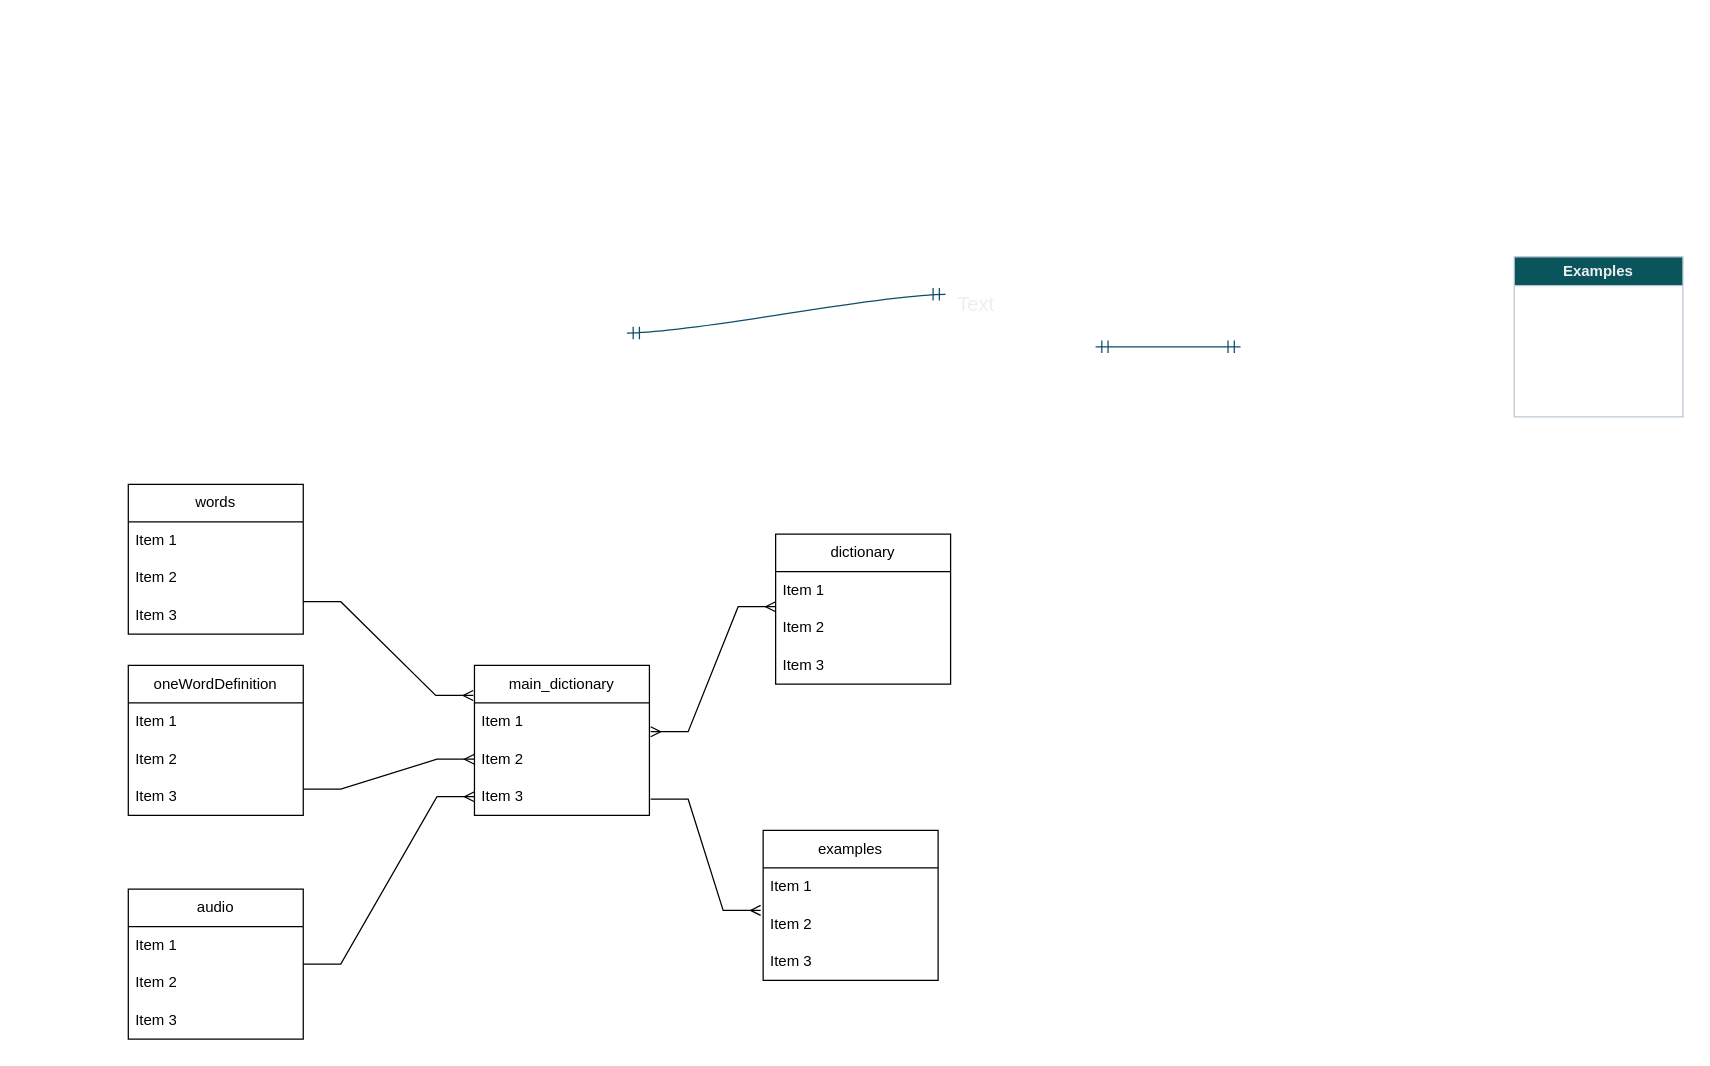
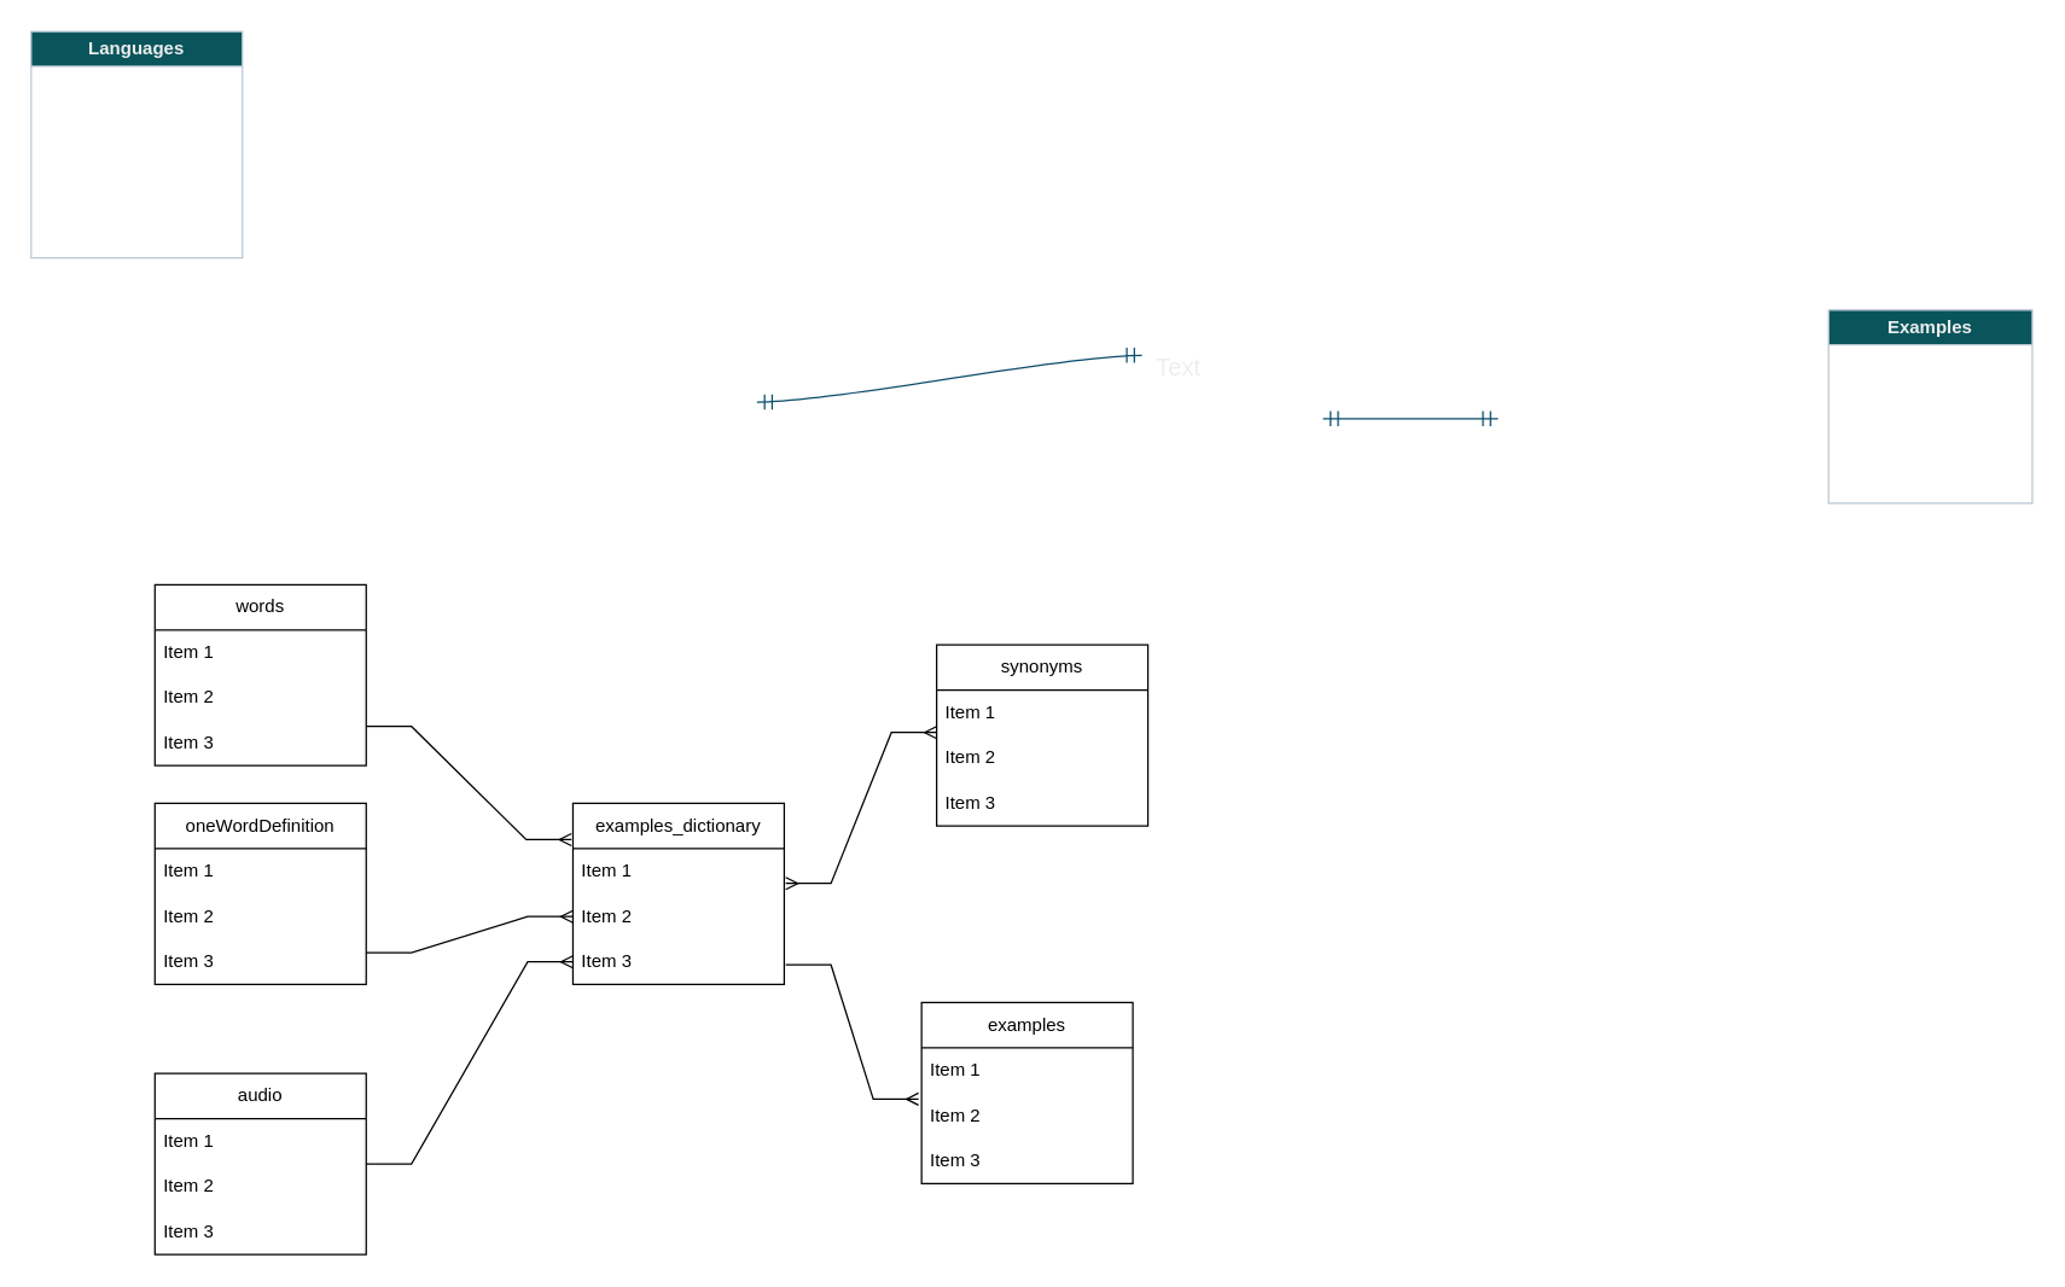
  <mxCell id="0" />
  <mxCell id="1" parent="0" />
+ <mxCell id="2" value="Languages" style="swimlane;whiteSpace=wrap;html=1;startSize=23;labelBackgroundColor=none;fillColor=#09555B;strokeColor=#BAC8D3;fontColor=#EEEEEE;" parent="1" vertex="1"><mxGeometry x="20" y="20.5" width="140" height="150" as="geometry" /></mxCell>
  <mxCell id="3" value="Examples" style="swimlane;whiteSpace=wrap;html=1;labelBackgroundColor=none;fillColor=#09555B;strokeColor=#BAC8D3;fontColor=#EEEEEE;" parent="1" vertex="1"><mxGeometry x="1211" y="205" width="135" height="128" as="geometry" /></mxCell>
  <mxCell id="4" value="" style="edgeStyle=entityRelationEdgeStyle;fontSize=12;html=1;endArrow=ERmandOne;startArrow=ERmandOne;rounded=0;strokeColor=#0B4D6A;startSize=8;endSize=8;curved=1;" parent="1" edge="1"><mxGeometry width="100" height="100" relative="1" as="geometry"><mxPoint x="501" y="266" as="sourcePoint" /><mxPoint x="756" y="235" as="targetPoint" /></mxGeometry></mxCell>
  <mxCell id="5" value="" style="edgeStyle=entityRelationEdgeStyle;fontSize=12;html=1;endArrow=ERmandOne;startArrow=ERmandOne;rounded=0;strokeColor=#0B4D6A;startSize=8;endSize=8;curved=1;" parent="1" edge="1"><mxGeometry width="100" height="100" relative="1" as="geometry"><mxPoint x="876" y="277" as="sourcePoint" /><mxPoint x="992" y="277" as="targetPoint" /></mxGeometry></mxCell>
  <mxCell id="6" value="Text" style="text;html=1;align=center;verticalAlign=middle;resizable=0;points=[];autosize=1;strokeColor=none;fillColor=none;fontSize=16;fontColor=#EEEEEE;" parent="1" vertex="1"><mxGeometry x="756.5" y="227.5" width="47" height="31" as="geometry" /></mxCell>
- <mxCell id="7" value="main_dictionary" style="swimlane;fontStyle=0;childLayout=stackLayout;horizontal=1;startSize=30;horizontalStack=0;resizeParent=1;resizeParentMax=0;resizeLast=0;collapsible=1;marginBottom=0;whiteSpace=wrap;html=1;" vertex="1" parent="1"><mxGeometry x="379" y="532" width="140" height="120" as="geometry" /></mxCell>
+ <mxCell id="7" value="examples_dictionary" style="swimlane;fontStyle=0;childLayout=stackLayout;horizontal=1;startSize=30;horizontalStack=0;resizeParent=1;resizeParentMax=0;resizeLast=0;collapsible=1;marginBottom=0;whiteSpace=wrap;html=1;" vertex="1" parent="1"><mxGeometry x="379" y="532" width="140" height="120" as="geometry" /></mxCell>
  <mxCell id="8" value="Item 1" style="text;strokeColor=none;fillColor=none;align=left;verticalAlign=middle;spacingLeft=4;spacingRight=4;overflow=hidden;points=[[0,0.5],[1,0.5]];portConstraint=eastwest;rotatable=0;whiteSpace=wrap;html=1;" vertex="1" parent="7"><mxGeometry y="30" width="140" height="30" as="geometry" /></mxCell>
  <mxCell id="9" value="Item 2" style="text;strokeColor=none;fillColor=none;align=left;verticalAlign=middle;spacingLeft=4;spacingRight=4;overflow=hidden;points=[[0,0.5],[1,0.5]];portConstraint=eastwest;rotatable=0;whiteSpace=wrap;html=1;" vertex="1" parent="7"><mxGeometry y="60" width="140" height="30" as="geometry" /></mxCell>
  <mxCell id="10" value="Item 3" style="text;strokeColor=none;fillColor=none;align=left;verticalAlign=middle;spacingLeft=4;spacingRight=4;overflow=hidden;points=[[0,0.5],[1,0.5]];portConstraint=eastwest;rotatable=0;whiteSpace=wrap;html=1;" vertex="1" parent="7"><mxGeometry y="90" width="140" height="30" as="geometry" /></mxCell>
  <mxCell id="11" value="words" style="swimlane;fontStyle=0;childLayout=stackLayout;horizontal=1;startSize=30;horizontalStack=0;resizeParent=1;resizeParentMax=0;resizeLast=0;collapsible=1;marginBottom=0;whiteSpace=wrap;html=1;" vertex="1" parent="1"><mxGeometry x="102" y="387" width="140" height="120" as="geometry" /></mxCell>
  <mxCell id="12" value="Item 1" style="text;strokeColor=none;fillColor=none;align=left;verticalAlign=middle;spacingLeft=4;spacingRight=4;overflow=hidden;points=[[0,0.5],[1,0.5]];portConstraint=eastwest;rotatable=0;whiteSpace=wrap;html=1;" vertex="1" parent="11"><mxGeometry y="30" width="140" height="30" as="geometry" /></mxCell>
  <mxCell id="13" value="Item 2" style="text;strokeColor=none;fillColor=none;align=left;verticalAlign=middle;spacingLeft=4;spacingRight=4;overflow=hidden;points=[[0,0.5],[1,0.5]];portConstraint=eastwest;rotatable=0;whiteSpace=wrap;html=1;" vertex="1" parent="11"><mxGeometry y="60" width="140" height="30" as="geometry" /></mxCell>
  <mxCell id="14" value="Item 3" style="text;strokeColor=none;fillColor=none;align=left;verticalAlign=middle;spacingLeft=4;spacingRight=4;overflow=hidden;points=[[0,0.5],[1,0.5]];portConstraint=eastwest;rotatable=0;whiteSpace=wrap;html=1;" vertex="1" parent="11"><mxGeometry y="90" width="140" height="30" as="geometry" /></mxCell>
  <mxCell id="15" value="audio" style="swimlane;fontStyle=0;childLayout=stackLayout;horizontal=1;startSize=30;horizontalStack=0;resizeParent=1;resizeParentMax=0;resizeLast=0;collapsible=1;marginBottom=0;whiteSpace=wrap;html=1;" vertex="1" parent="1"><mxGeometry x="102" y="711" width="140" height="120" as="geometry" /></mxCell>
  <mxCell id="16" value="Item 1" style="text;strokeColor=none;fillColor=none;align=left;verticalAlign=middle;spacingLeft=4;spacingRight=4;overflow=hidden;points=[[0,0.5],[1,0.5]];portConstraint=eastwest;rotatable=0;whiteSpace=wrap;html=1;" vertex="1" parent="15"><mxGeometry y="30" width="140" height="30" as="geometry" /></mxCell>
  <mxCell id="17" value="Item 2" style="text;strokeColor=none;fillColor=none;align=left;verticalAlign=middle;spacingLeft=4;spacingRight=4;overflow=hidden;points=[[0,0.5],[1,0.5]];portConstraint=eastwest;rotatable=0;whiteSpace=wrap;html=1;" vertex="1" parent="15"><mxGeometry y="60" width="140" height="30" as="geometry" /></mxCell>
  <mxCell id="18" value="Item 3" style="text;strokeColor=none;fillColor=none;align=left;verticalAlign=middle;spacingLeft=4;spacingRight=4;overflow=hidden;points=[[0,0.5],[1,0.5]];portConstraint=eastwest;rotatable=0;whiteSpace=wrap;html=1;" vertex="1" parent="15"><mxGeometry y="90" width="140" height="30" as="geometry" /></mxCell>
  <mxCell id="19" value="examples" style="swimlane;fontStyle=0;childLayout=stackLayout;horizontal=1;startSize=30;horizontalStack=0;resizeParent=1;resizeParentMax=0;resizeLast=0;collapsible=1;marginBottom=0;whiteSpace=wrap;html=1;" vertex="1" parent="1"><mxGeometry x="610" y="664" width="140" height="120" as="geometry" /></mxCell>
  <mxCell id="20" value="Item 1" style="text;strokeColor=none;fillColor=none;align=left;verticalAlign=middle;spacingLeft=4;spacingRight=4;overflow=hidden;points=[[0,0.5],[1,0.5]];portConstraint=eastwest;rotatable=0;whiteSpace=wrap;html=1;" vertex="1" parent="19"><mxGeometry y="30" width="140" height="30" as="geometry" /></mxCell>
  <mxCell id="21" value="Item 2" style="text;strokeColor=none;fillColor=none;align=left;verticalAlign=middle;spacingLeft=4;spacingRight=4;overflow=hidden;points=[[0,0.5],[1,0.5]];portConstraint=eastwest;rotatable=0;whiteSpace=wrap;html=1;" vertex="1" parent="19"><mxGeometry y="60" width="140" height="30" as="geometry" /></mxCell>
  <mxCell id="22" value="Item 3" style="text;strokeColor=none;fillColor=none;align=left;verticalAlign=middle;spacingLeft=4;spacingRight=4;overflow=hidden;points=[[0,0.5],[1,0.5]];portConstraint=eastwest;rotatable=0;whiteSpace=wrap;html=1;" vertex="1" parent="19"><mxGeometry y="90" width="140" height="30" as="geometry" /></mxCell>
  <mxCell id="23" value="oneWordDefinition" style="swimlane;fontStyle=0;childLayout=stackLayout;horizontal=1;startSize=30;horizontalStack=0;resizeParent=1;resizeParentMax=0;resizeLast=0;collapsible=1;marginBottom=0;whiteSpace=wrap;html=1;" vertex="1" parent="1"><mxGeometry x="102" y="532" width="140" height="120" as="geometry" /></mxCell>
  <mxCell id="24" value="Item 1" style="text;strokeColor=none;fillColor=none;align=left;verticalAlign=middle;spacingLeft=4;spacingRight=4;overflow=hidden;points=[[0,0.5],[1,0.5]];portConstraint=eastwest;rotatable=0;whiteSpace=wrap;html=1;" vertex="1" parent="23"><mxGeometry y="30" width="140" height="30" as="geometry" /></mxCell>
  <mxCell id="25" value="Item 2" style="text;strokeColor=none;fillColor=none;align=left;verticalAlign=middle;spacingLeft=4;spacingRight=4;overflow=hidden;points=[[0,0.5],[1,0.5]];portConstraint=eastwest;rotatable=0;whiteSpace=wrap;html=1;" vertex="1" parent="23"><mxGeometry y="60" width="140" height="30" as="geometry" /></mxCell>
  <mxCell id="26" value="Item 3" style="text;strokeColor=none;fillColor=none;align=left;verticalAlign=middle;spacingLeft=4;spacingRight=4;overflow=hidden;points=[[0,0.5],[1,0.5]];portConstraint=eastwest;rotatable=0;whiteSpace=wrap;html=1;" vertex="1" parent="23"><mxGeometry y="90" width="140" height="30" as="geometry" /></mxCell>
- <mxCell id="27" value="dictionary" style="swimlane;fontStyle=0;childLayout=stackLayout;horizontal=1;startSize=30;horizontalStack=0;resizeParent=1;resizeParentMax=0;resizeLast=0;collapsible=1;marginBottom=0;whiteSpace=wrap;html=1;" vertex="1" parent="1"><mxGeometry x="620" y="427" width="140" height="120" as="geometry" /></mxCell>
+ <mxCell id="27" value="synonyms" style="swimlane;fontStyle=0;childLayout=stackLayout;horizontal=1;startSize=30;horizontalStack=0;resizeParent=1;resizeParentMax=0;resizeLast=0;collapsible=1;marginBottom=0;whiteSpace=wrap;html=1;" vertex="1" parent="1"><mxGeometry x="620" y="427" width="140" height="120" as="geometry" /></mxCell>
  <mxCell id="28" value="Item 1" style="text;strokeColor=none;fillColor=none;align=left;verticalAlign=middle;spacingLeft=4;spacingRight=4;overflow=hidden;points=[[0,0.5],[1,0.5]];portConstraint=eastwest;rotatable=0;whiteSpace=wrap;html=1;" vertex="1" parent="27"><mxGeometry y="30" width="140" height="30" as="geometry" /></mxCell>
  <mxCell id="29" value="Item 2" style="text;strokeColor=none;fillColor=none;align=left;verticalAlign=middle;spacingLeft=4;spacingRight=4;overflow=hidden;points=[[0,0.5],[1,0.5]];portConstraint=eastwest;rotatable=0;whiteSpace=wrap;html=1;" vertex="1" parent="27"><mxGeometry y="60" width="140" height="30" as="geometry" /></mxCell>
  <mxCell id="30" value="Item 3" style="text;strokeColor=none;fillColor=none;align=left;verticalAlign=middle;spacingLeft=4;spacingRight=4;overflow=hidden;points=[[0,0.5],[1,0.5]];portConstraint=eastwest;rotatable=0;whiteSpace=wrap;html=1;" vertex="1" parent="27"><mxGeometry y="90" width="140" height="30" as="geometry" /></mxCell>
  <mxCell id="31" value="" style="edgeStyle=entityRelationEdgeStyle;fontSize=12;html=1;endArrow=ERmany;startArrow=ERmany;rounded=0;" edge="1" parent="1"><mxGeometry width="100" height="100" relative="1" as="geometry"><mxPoint x="520" y="585" as="sourcePoint" /><mxPoint x="620" y="485" as="targetPoint" /></mxGeometry></mxCell>
  <mxCell id="32" value="" style="edgeStyle=entityRelationEdgeStyle;fontSize=12;html=1;endArrow=ERmany;rounded=0;" edge="1" parent="1"><mxGeometry width="100" height="100" relative="1" as="geometry"><mxPoint x="520" y="639" as="sourcePoint" /><mxPoint x="608" y="728" as="targetPoint" /><Array as="points"><mxPoint x="615" y="610" /></Array></mxGeometry></mxCell>
  <mxCell id="33" value="" style="edgeStyle=entityRelationEdgeStyle;fontSize=12;html=1;endArrow=ERmany;rounded=0;" edge="1" parent="1"><mxGeometry width="100" height="100" relative="1" as="geometry"><mxPoint x="242" y="481" as="sourcePoint" /><mxPoint x="378" y="556" as="targetPoint" /><Array as="points"><mxPoint x="337" y="452" /><mxPoint x="216" y="564" /><mxPoint x="193" y="553" /></Array></mxGeometry></mxCell>
  <mxCell id="34" value="" style="edgeStyle=entityRelationEdgeStyle;fontSize=12;html=1;endArrow=ERmany;rounded=0;entryX=0;entryY=0.5;entryDx=0;entryDy=0;" edge="1" parent="1" target="9"><mxGeometry width="100" height="100" relative="1" as="geometry"><mxPoint x="242" y="631" as="sourcePoint" /><mxPoint x="330" y="720" as="targetPoint" /><Array as="points"><mxPoint x="337" y="602" /></Array></mxGeometry></mxCell>
  <mxCell id="35" value="" style="edgeStyle=entityRelationEdgeStyle;fontSize=12;html=1;endArrow=ERmany;rounded=0;entryX=0;entryY=0.5;entryDx=0;entryDy=0;" edge="1" parent="1" target="10"><mxGeometry width="100" height="100" relative="1" as="geometry"><mxPoint x="242" y="771" as="sourcePoint" /><mxPoint x="371" y="659" as="targetPoint" /><Array as="points"><mxPoint x="337" y="742" /></Array></mxGeometry></mxCell>
